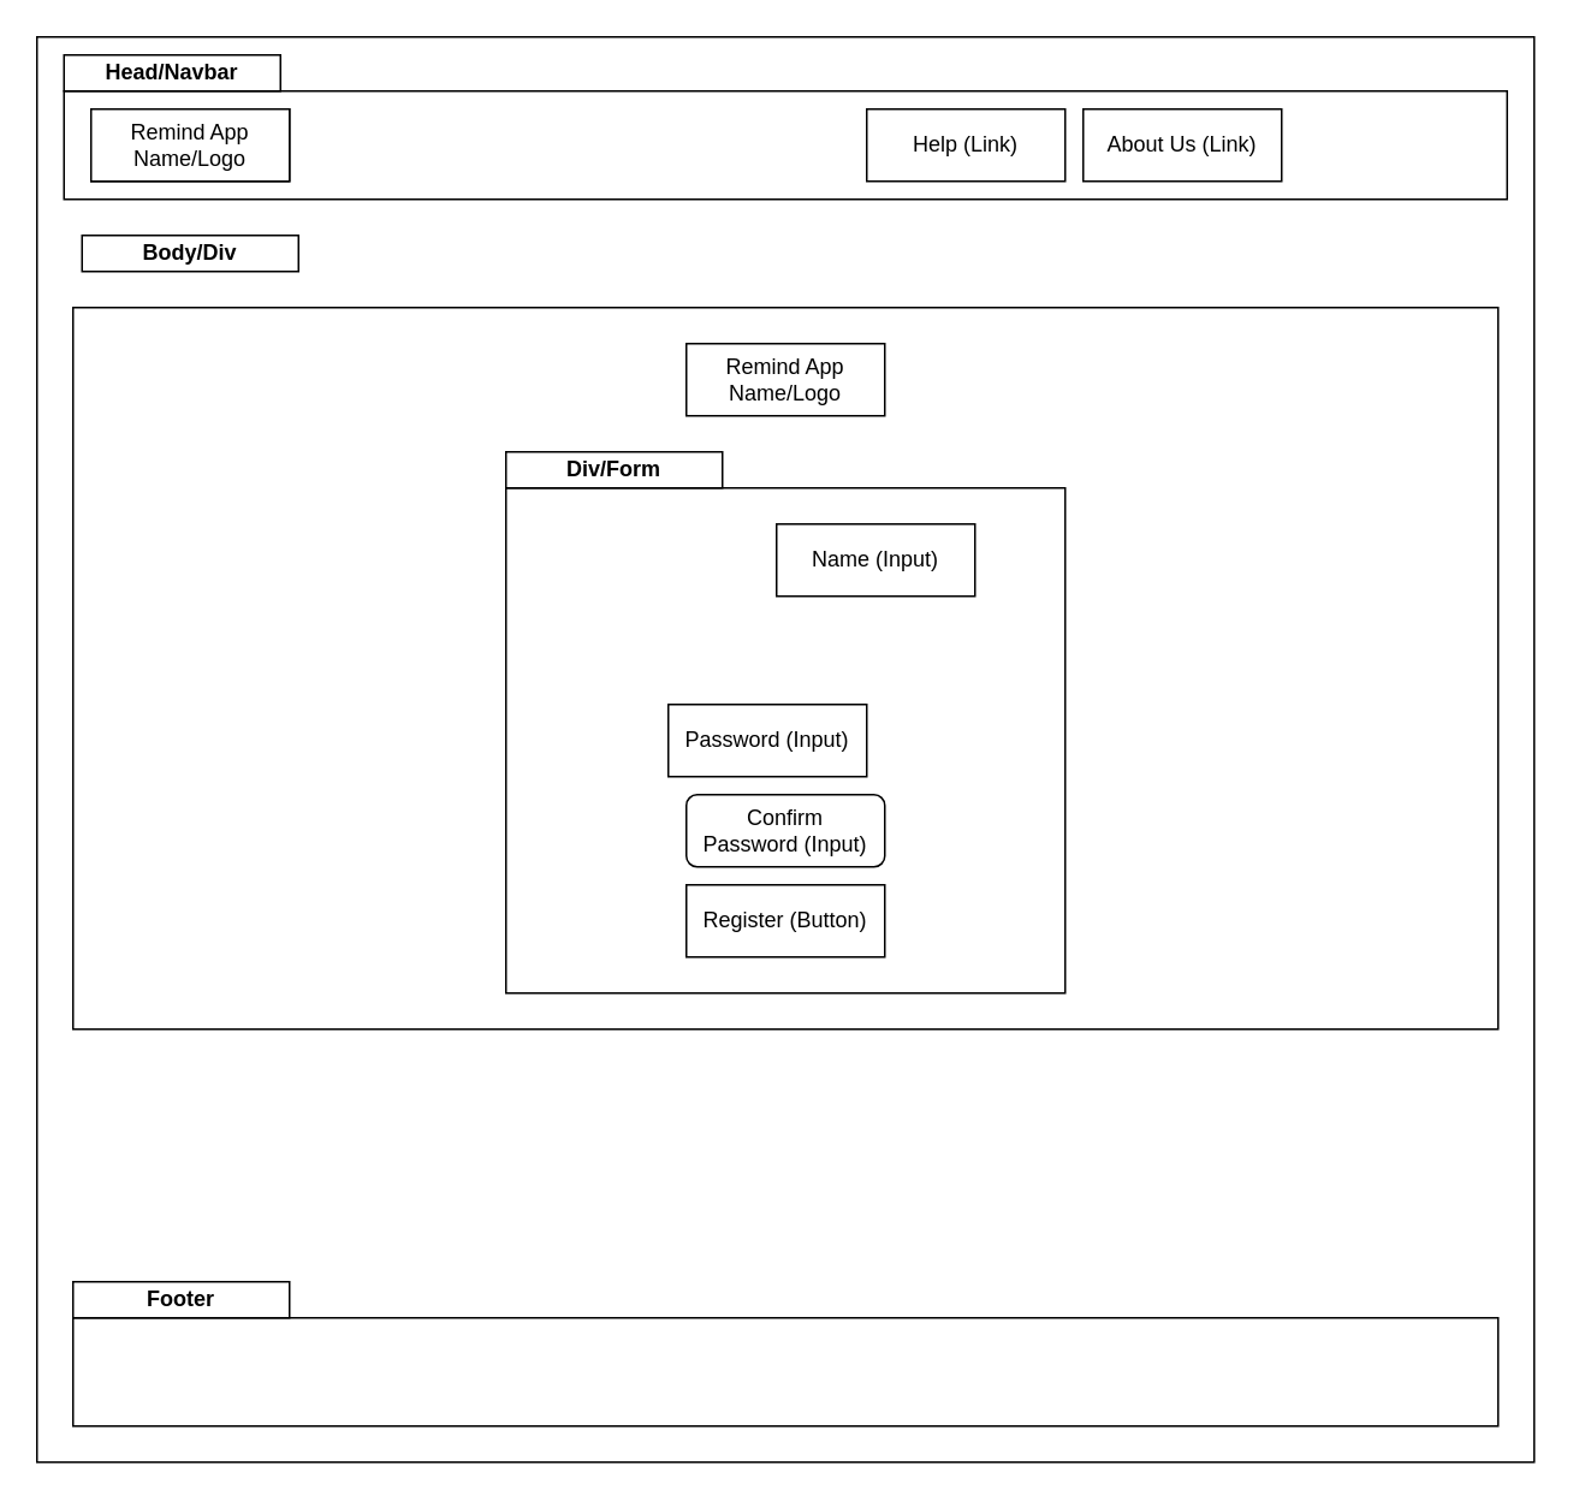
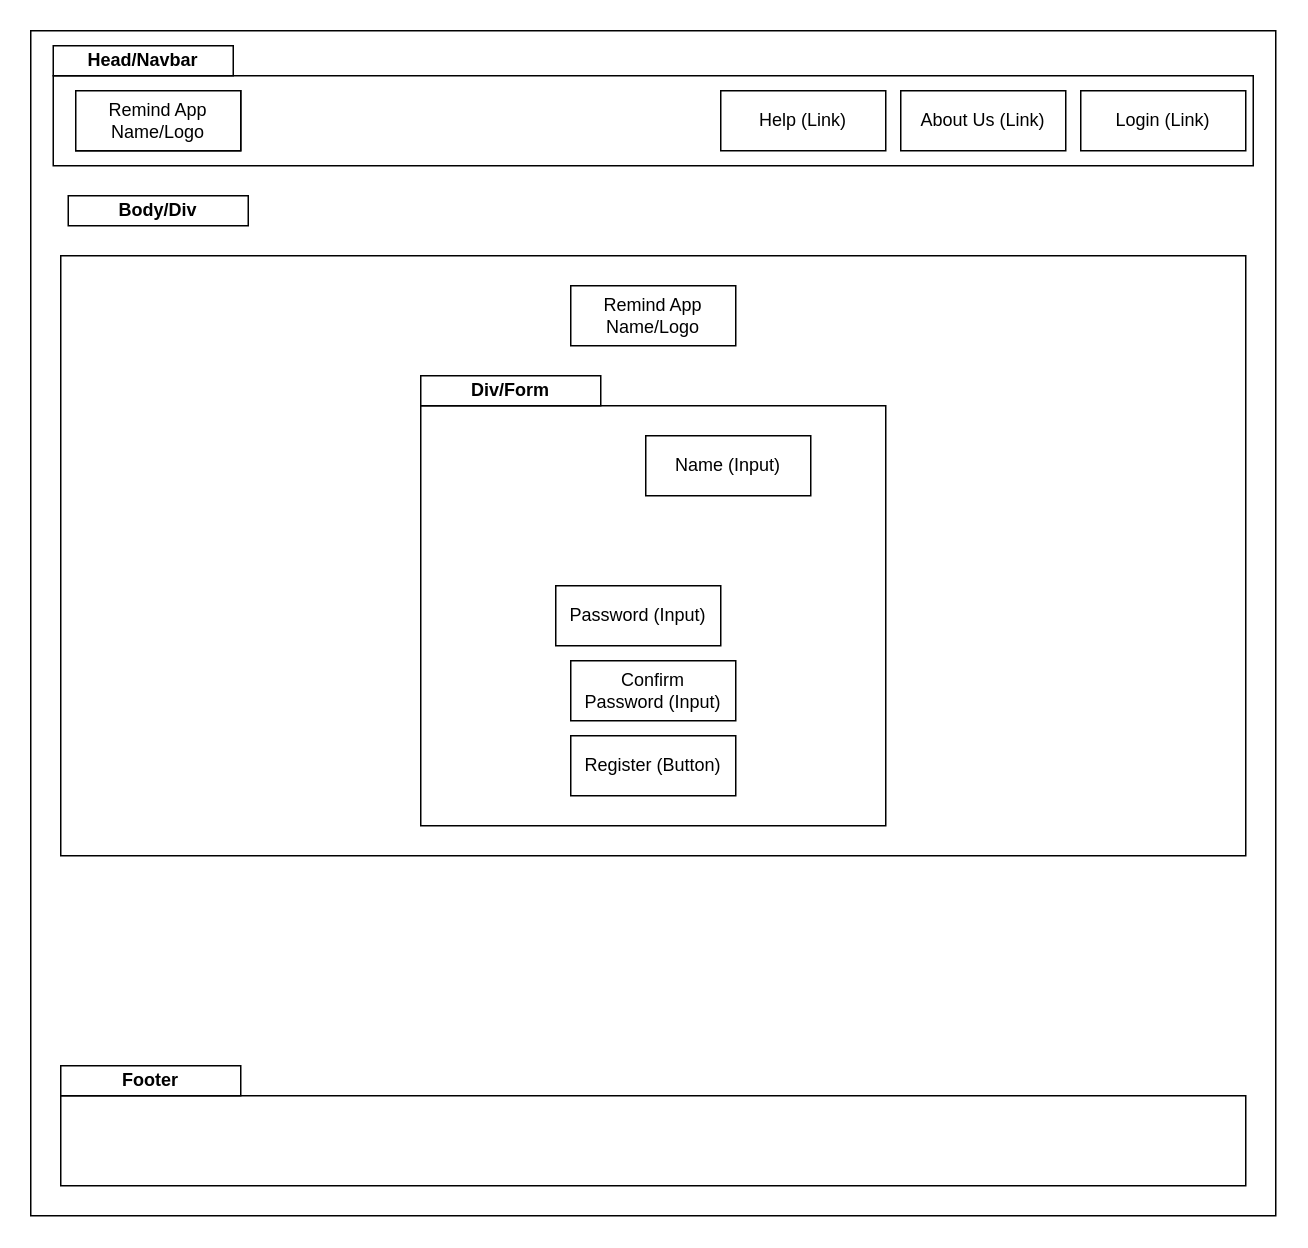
  <mxCell id="0" />
  <mxCell id="1" parent="0" />
  <mxCell id="2" value="" style="rounded=0;whiteSpace=wrap;html=1;" parent="1" vertex="1"><mxGeometry x="20" y="20" width="830" height="790" as="geometry" /></mxCell>
  <mxCell id="3" value="" style="rounded=0;whiteSpace=wrap;html=1;" parent="1" vertex="1"><mxGeometry x="35" y="50" width="800" height="60" as="geometry" /></mxCell>
+ <mxCell id="4" value="Login&amp;nbsp;(Link)" style="rounded=0;whiteSpace=wrap;html=1;" parent="1" vertex="1"><mxGeometry x="720" y="60" width="110" height="40" as="geometry" /></mxCell>
  <mxCell id="5" value="About Us&amp;nbsp;(Link)" style="rounded=0;whiteSpace=wrap;html=1;" parent="1" vertex="1"><mxGeometry x="600" y="60" width="110" height="40" as="geometry" /></mxCell>
  <mxCell id="6" value="Remind App Name/Logo" style="rounded=0;whiteSpace=wrap;html=1;" parent="1" vertex="1"><mxGeometry x="50" y="60" width="110" height="40" as="geometry" /></mxCell>
  <mxCell id="7" value="&lt;b&gt;Head/Navbar&lt;/b&gt;" style="rounded=0;whiteSpace=wrap;html=1;" parent="1" vertex="1"><mxGeometry x="35" y="30" width="120" height="20" as="geometry" /></mxCell>
  <mxCell id="8" value="" style="rounded=0;whiteSpace=wrap;html=1;" parent="1" vertex="1"><mxGeometry x="40" y="170" width="790" height="400" as="geometry" /></mxCell>
  <mxCell id="9" value="&lt;b&gt;Body/Div&lt;/b&gt;" style="rounded=0;whiteSpace=wrap;html=1;" parent="1" vertex="1"><mxGeometry x="45" y="130" width="120" height="20" as="geometry" /></mxCell>
  <mxCell id="10" value="Remind App Name/Logo" style="rounded=0;whiteSpace=wrap;html=1;" parent="1" vertex="1"><mxGeometry x="380" y="190" width="110" height="40" as="geometry" /></mxCell>
  <mxCell id="11" value="" style="rounded=0;whiteSpace=wrap;html=1;" parent="1" vertex="1"><mxGeometry x="280" y="270" width="310" height="280" as="geometry" /></mxCell>
  <mxCell id="12" value="&lt;b&gt;Div/Form&lt;/b&gt;" style="rounded=0;whiteSpace=wrap;html=1;" parent="1" vertex="1"><mxGeometry x="280" y="250" width="120" height="20" as="geometry" /></mxCell>
  <mxCell id="13" value="Name (Input)" style="rounded=0;whiteSpace=wrap;html=1;" parent="1" vertex="1"><mxGeometry x="430" y="290" width="110" height="40" as="geometry" /></mxCell>
- <mxCell id="14" value="Confirm Password&amp;nbsp;(Input)" style="whiteSpace=wrap;html=1;rounded=1;" parent="1" vertex="1"><mxGeometry x="380" y="440" width="110" height="40" as="geometry" /></mxCell>
+ <mxCell id="14" value="Confirm Password&amp;nbsp;(Input)" style="rounded=0;whiteSpace=wrap;html=1;" parent="1" vertex="1"><mxGeometry x="380" y="440" width="110" height="40" as="geometry" /></mxCell>
  <mxCell id="15" value="Password&amp;nbsp;(Input)" style="rounded=0;whiteSpace=wrap;html=1;" parent="1" vertex="1"><mxGeometry x="370" y="390" width="110" height="40" as="geometry" /></mxCell>
  <mxCell id="16" value="" style="rounded=0;whiteSpace=wrap;html=1;align=left;" parent="1" vertex="1"><mxGeometry x="40" y="730" width="790" height="60" as="geometry" /></mxCell>
  <mxCell id="17" value="&lt;b&gt;Footer&lt;/b&gt;" style="rounded=0;whiteSpace=wrap;html=1;" parent="1" vertex="1"><mxGeometry x="40" y="710" width="120" height="20" as="geometry" /></mxCell>
  <mxCell id="18" value="Remind App Name/Logo" style="rounded=0;whiteSpace=wrap;html=1;" parent="1" vertex="1"><mxGeometry x="50" y="60" width="110" height="40" as="geometry" /></mxCell>
  <mxCell id="19" value="Register&amp;nbsp;(Button)" style="rounded=0;whiteSpace=wrap;html=1;" vertex="1" parent="1"><mxGeometry x="380" y="490" width="110" height="40" as="geometry" /></mxCell>
  <mxCell id="20" value="Help (Link)" style="rounded=0;whiteSpace=wrap;html=1;" vertex="1" parent="1"><mxGeometry x="480" y="60" width="110" height="40" as="geometry" /></mxCell>
